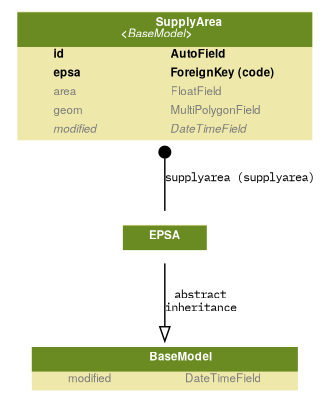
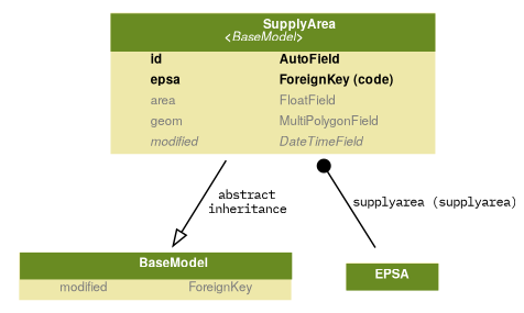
  digraph {
    fontname="IBM Plex Mono"
    fontsize=8
    splines=true
    node [fontname="IBM Plex Mono" fontsize=8 shape=plaintext]
    edge [dir=both fontname="IBM Plex Mono" fontsize=8]
-   n1 [label=<     <TABLE BGCOLOR="palegoldenrod" BORDER="0" CELLBORDER="0" CELLSPACING="0">     <TR><TD COLSPAN="2" CELLPADDING="4" ALIGN="CENTER" BGCOLOR="olivedrab4">     <FONT FACE="Helvetica Bold" COLOR="white">     BaseModel     </FONT></TD></TR>           <TR><TD ALIGN="LEFT" BORDER="0">     <FONT COLOR="#7B7B7B" FACE="Helvetica ">modified</FONT>     </TD><TD ALIGN="LEFT">     <FONT COLOR="#7B7B7B" FACE="Helvetica ">DateTimeField</FONT>     </TD></TR>           </TABLE>     >]
+   n1 [label=<     <TABLE BGCOLOR="palegoldenrod" BORDER="0" CELLBORDER="0" CELLSPACING="0">     <TR><TD COLSPAN="2" CELLPADDING="4" ALIGN="CENTER" BGCOLOR="olivedrab4">     <FONT FACE="Helvetica Bold" COLOR="white">     BaseModel     </FONT></TD></TR>           <TR><TD ALIGN="LEFT" BORDER="0">     <FONT COLOR="#7B7B7B" FACE="Helvetica ">modified</FONT>     </TD><TD ALIGN="LEFT">     <FONT COLOR="#7B7B7B" FACE="Helvetica ">ForeignKey</FONT>     </TD></TR>           </TABLE>     >]
    n2 [label=<     <TABLE BGCOLOR="palegoldenrod" BORDER="0" CELLBORDER="0" CELLSPACING="0">     <TR><TD COLSPAN="2" CELLPADDING="4" ALIGN="CENTER" BGCOLOR="olivedrab4">     <FONT FACE="Helvetica Bold" COLOR="white">     SupplyArea<BR/>&lt;<FONT FACE="Helvetica Italic">BaseModel</FONT>&gt;     </FONT></TD></TR>           <TR><TD ALIGN="LEFT" BORDER="0">     <FONT FACE="Helvetica Bold">id</FONT>     </TD><TD ALIGN="LEFT">     <FONT FACE="Helvetica Bold">AutoField</FONT>     </TD></TR>              <TR><TD ALIGN="LEFT" BORDER="0">     <FONT FACE="Helvetica Bold">epsa</FONT>     </TD><TD ALIGN="LEFT">     <FONT FACE="Helvetica Bold">ForeignKey (code)</FONT>     </TD></TR>              <TR><TD ALIGN="LEFT" BORDER="0">     <FONT COLOR="#7B7B7B" FACE="Helvetica ">area</FONT>     </TD><TD ALIGN="LEFT">     <FONT COLOR="#7B7B7B" FACE="Helvetica ">FloatField</FONT>     </TD></TR>              <TR><TD ALIGN="LEFT" BORDER="0">     <FONT COLOR="#7B7B7B" FACE="Helvetica ">geom</FONT>     </TD><TD ALIGN="LEFT">     <FONT COLOR="#7B7B7B" FACE="Helvetica ">MultiPolygonField</FONT>     </TD></TR>              <TR><TD ALIGN="LEFT" BORDER="0">     <FONT COLOR="#7B7B7B" FACE="Helvetica Italic">modified</FONT>     </TD><TD ALIGN="LEFT">     <FONT COLOR="#7B7B7B" FACE="Helvetica Italic">DateTimeField</FONT>     </TD></TR>           </TABLE>     >]
    n3 [label=<   <TABLE BGCOLOR="palegoldenrod" BORDER="0" CELLBORDER="0" CELLSPACING="0">   <TR><TD COLSPAN="2" CELLPADDING="4" ALIGN="CENTER" BGCOLOR="olivedrab4">   <FONT FACE="Helvetica Bold" COLOR="white">EPSA</FONT>   </TD></TR>   </TABLE>   >]
-   n3 -> n1 [arrowhead=empty arrowtail=none label="abstract\ninheritance"]
+   n2 -> n1 [arrowhead=empty arrowtail=none label="abstract\ninheritance"]
    n2 -> n3 [arrowhead=none arrowtail=dot label="supplyarea (supplyarea)"]
  }
